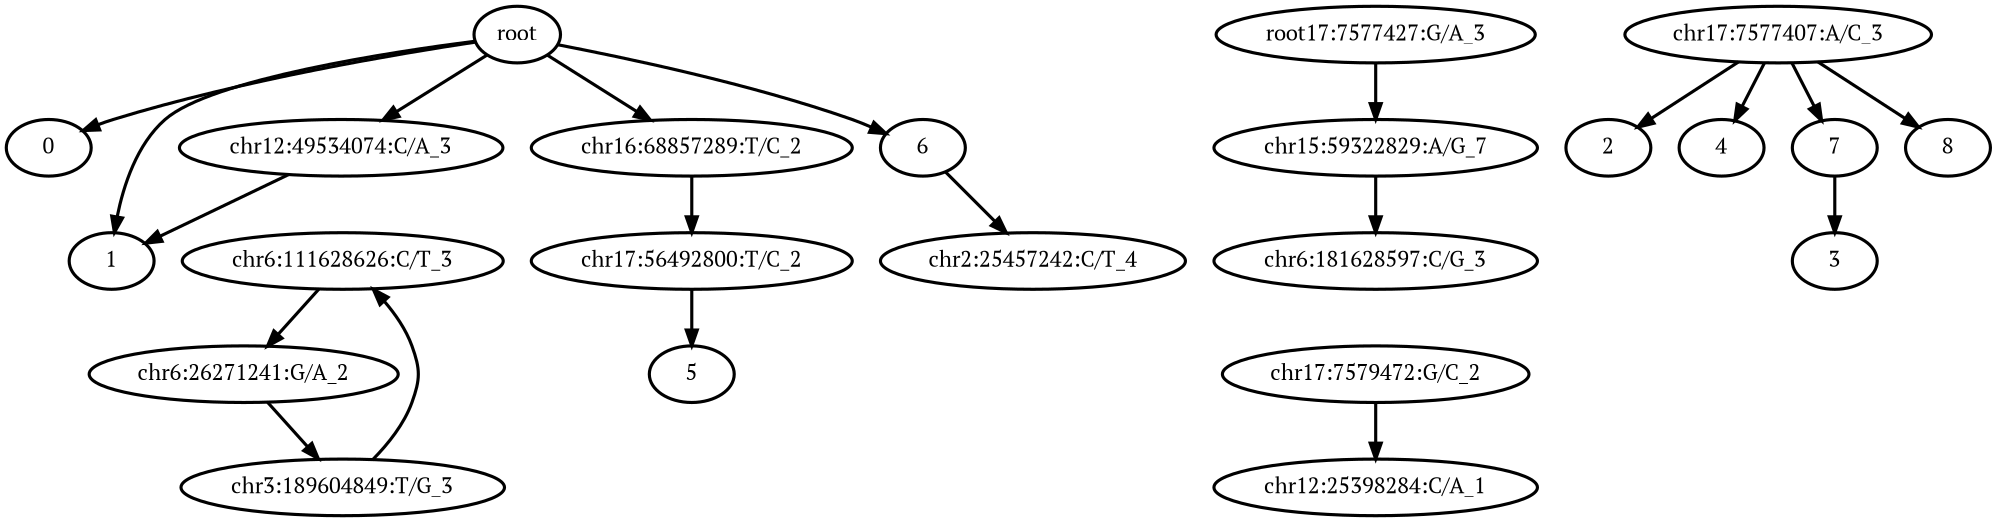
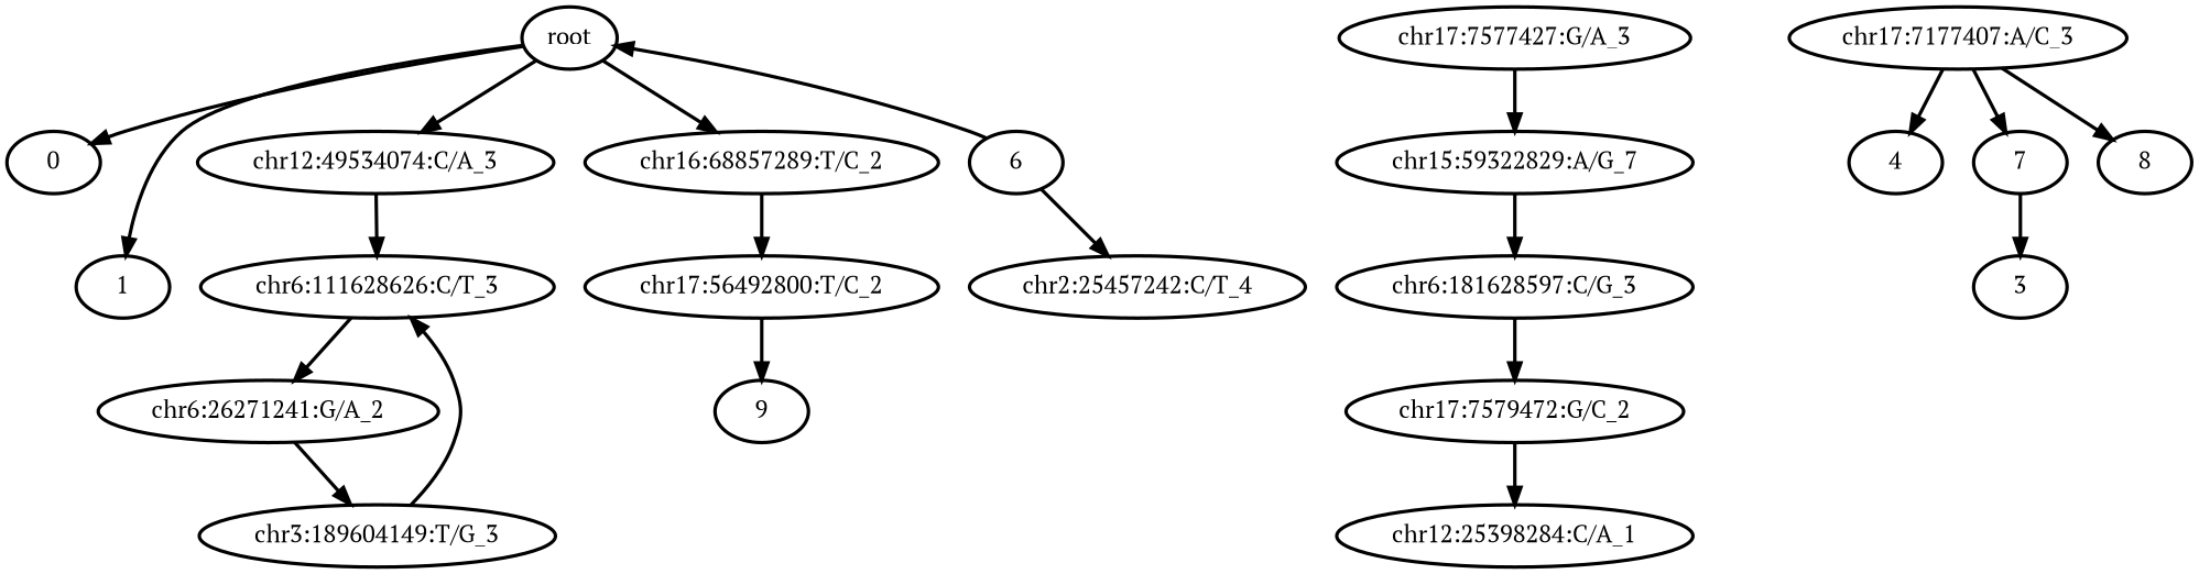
  digraph {
    fontname="PT Serif"
    rankdir=TB
    node [fontname="PT Serif" style=bold]
    edge [fontname="PT Serif" style=bold]
    n1 [label=root]
    n2 [label=0]
    n3 [label=1]
    n4 [label="chr12:49534074:C/A_3"]
    n5 [label="chr16:68857289:T/C_2"]
    n6 [label=6]
    n7 [label="chr6:111628626:C/T_3"]
    n8 [label="chr17:56492800:T/C_2"]
    n9 [label="chr2:25457242:C/T_4"]
    n10 [label="chr6:26271241:G/A_2"]
-   n11 [label="chr3:189604849:T/G_3"]
-   n12 [label="root17:7577427:G/A_3"]
+   n11 [label="chr3:189604149:T/G_3"]
+   n12 [label="chr17:7577427:G/A_3"]
    n13 [label="chr15:59322829:A/G_7"]
    n14 [label="chr6:181628597:C/G_3"]
    n15 [label="chr17:7579472:G/C_2"]
    n16 [label="chr12:25398284:C/A_1"]
-   n17 [label="chr17:7577407:A/C_3"]
-   n18 [label=2]
+   n17 [label="chr17:7177407:A/C_3"]
    n19 [label=4]
    n20 [label=7]
    n21 [label=8]
    n22 [label=3]
-   n23 [label=5]
+   n23 [label=9]
    n1 -> n2
    n1 -> n3
    n1 -> n4
    n1 -> n5
-   n1 -> n6
-   n4 -> n3
+   n6 -> n1
+   n4 -> n7
    n5 -> n8
    n6 -> n9
    n7 -> n10
    n8 -> n23
    n10 -> n11
    n11 -> n7
    n12 -> n13
    n13 -> n14
+   n14 -> n15
    n15 -> n16
-   n17 -> n18
    n17 -> n19
    n17 -> n20
    n17 -> n21
    n20 -> n22
  }
